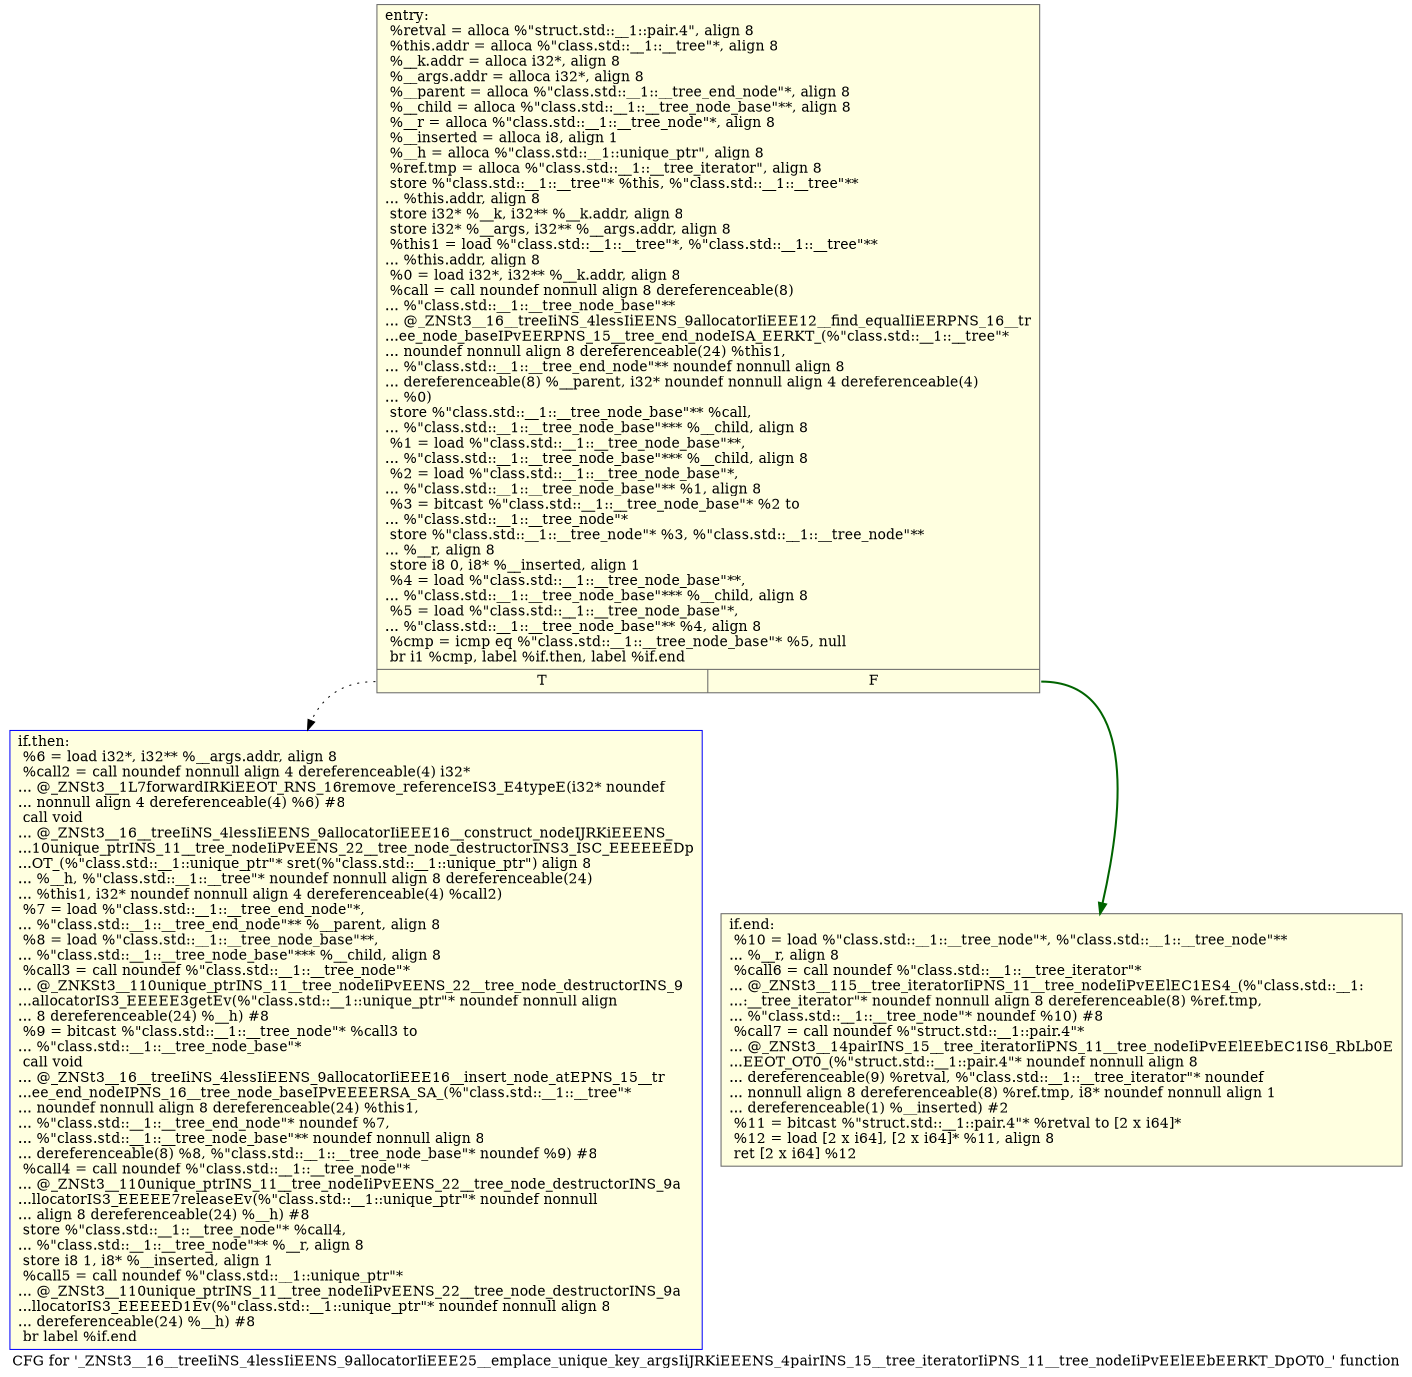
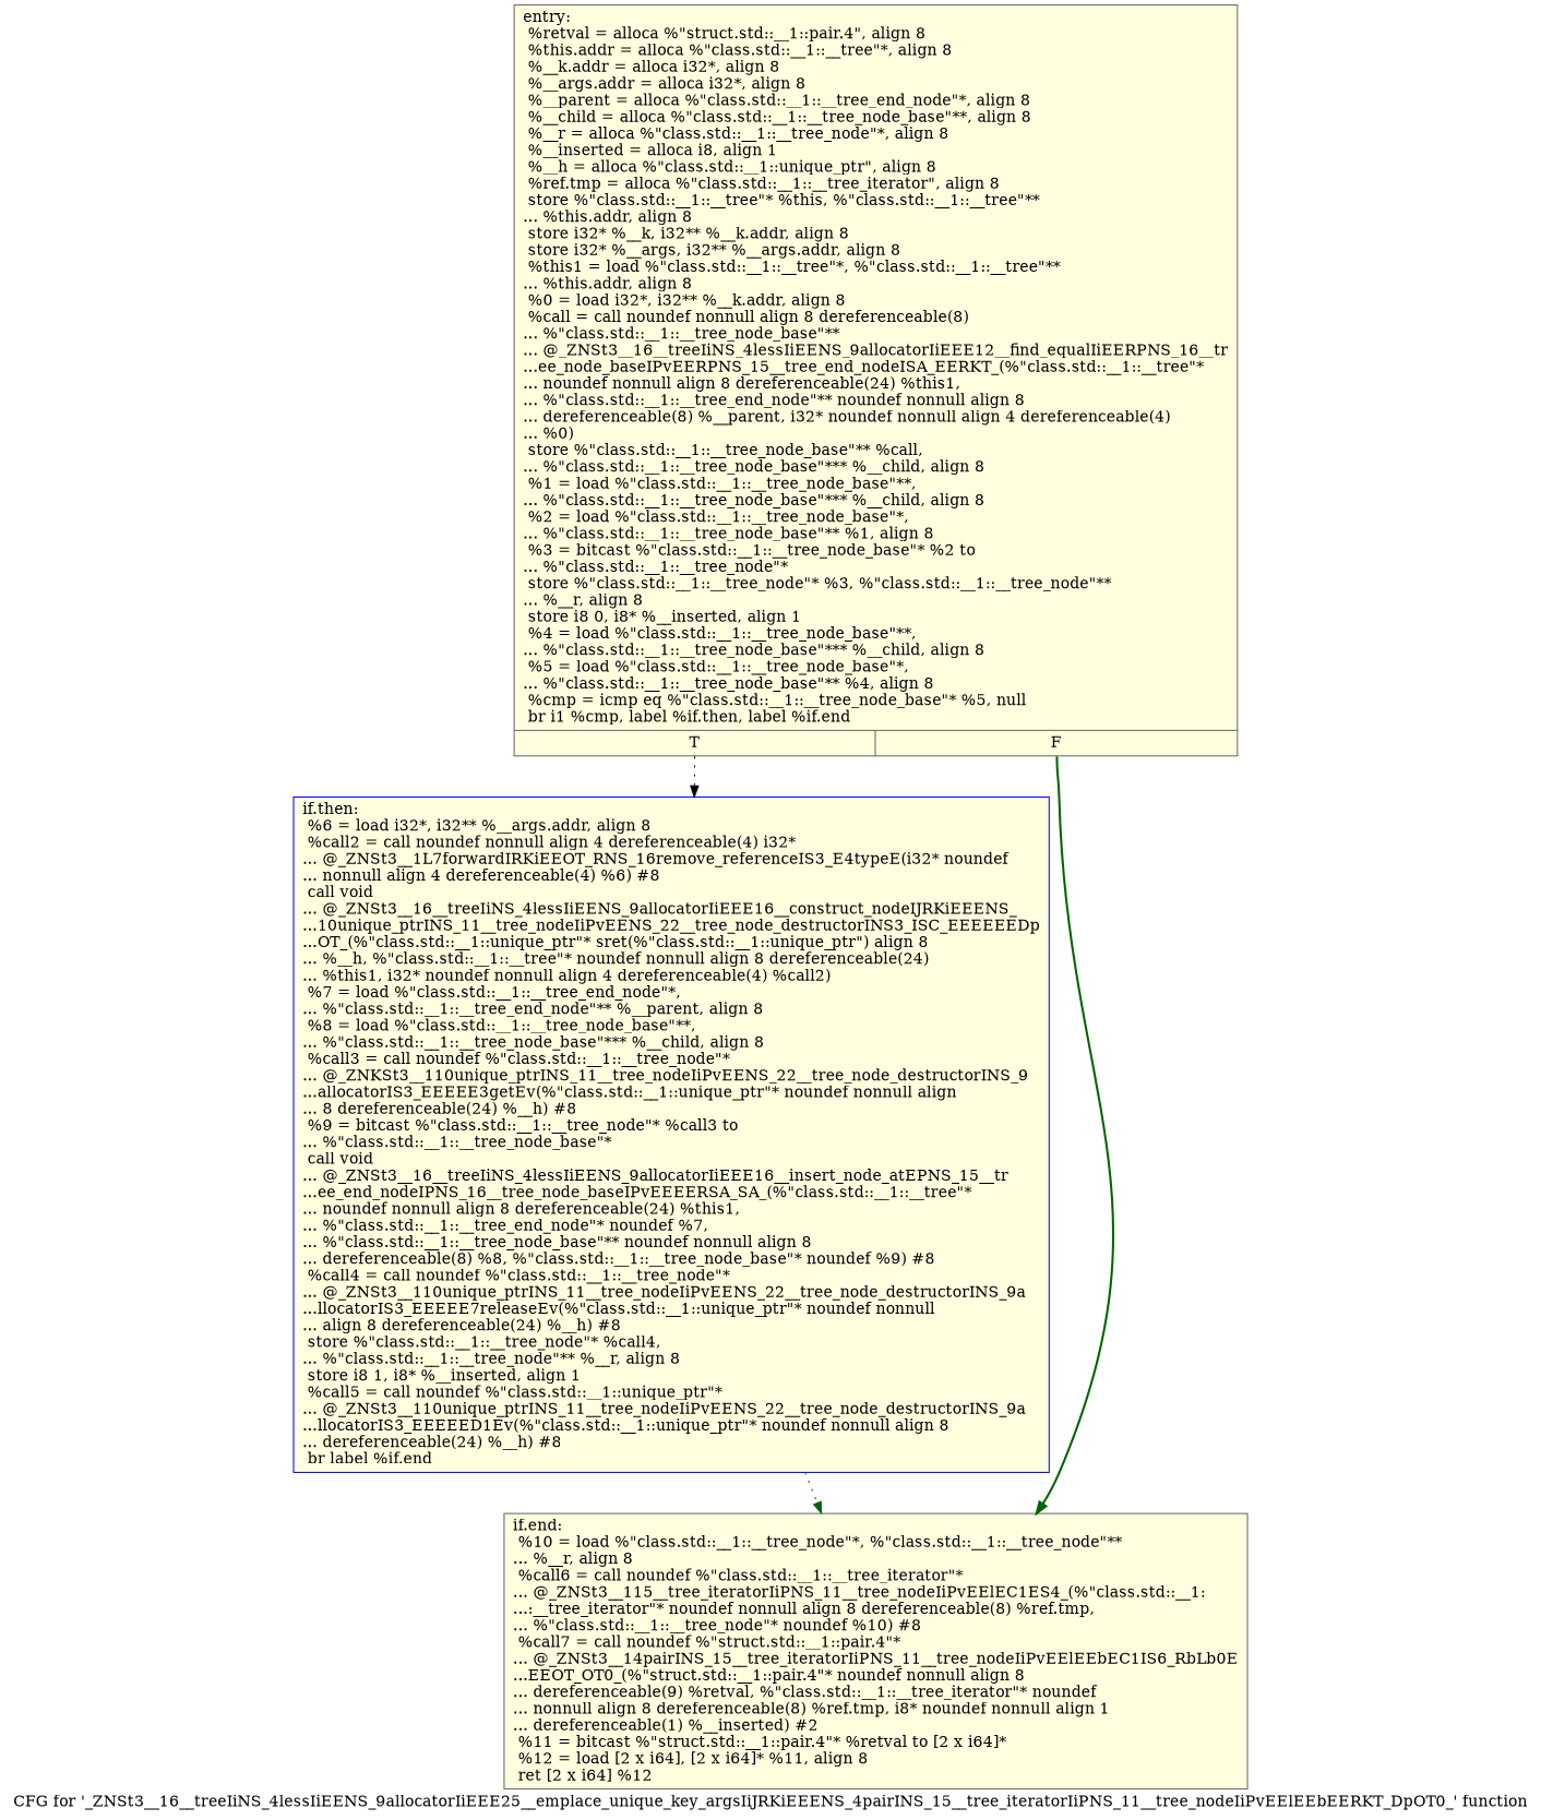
  digraph {
    label="CFG for '_ZNSt3__16__treeIiNS_4lessIiEENS_9allocatorIiEEE25__emplace_unique_key_argsIiJRKiEEENS_4pairINS_15__tree_iteratorIiPNS_11__tree_nodeIiPvEElEEbEERKT_DpOT0_' function"
    node [color=gray40 fillcolor=lightyellow shape=record style=filled]
    edge [color=darkgreen style=dotted]
    n1 [label="{entry:\l  %retval = alloca %\"struct.std::__1::pair.4\", align 8\l  %this.addr = alloca %\"class.std::__1::__tree\"*, align 8\l  %__k.addr = alloca i32*, align 8\l  %__args.addr = alloca i32*, align 8\l  %__parent = alloca %\"class.std::__1::__tree_end_node\"*, align 8\l  %__child = alloca %\"class.std::__1::__tree_node_base\"**, align 8\l  %__r = alloca %\"class.std::__1::__tree_node\"*, align 8\l  %__inserted = alloca i8, align 1\l  %__h = alloca %\"class.std::__1::unique_ptr\", align 8\l  %ref.tmp = alloca %\"class.std::__1::__tree_iterator\", align 8\l  store %\"class.std::__1::__tree\"* %this, %\"class.std::__1::__tree\"**\l... %this.addr, align 8\l  store i32* %__k, i32** %__k.addr, align 8\l  store i32* %__args, i32** %__args.addr, align 8\l  %this1 = load %\"class.std::__1::__tree\"*, %\"class.std::__1::__tree\"**\l... %this.addr, align 8\l  %0 = load i32*, i32** %__k.addr, align 8\l  %call = call noundef nonnull align 8 dereferenceable(8)\l... %\"class.std::__1::__tree_node_base\"**\l... @_ZNSt3__16__treeIiNS_4lessIiEENS_9allocatorIiEEE12__find_equalIiEERPNS_16__tr\l...ee_node_baseIPvEERPNS_15__tree_end_nodeISA_EERKT_(%\"class.std::__1::__tree\"*\l... noundef nonnull align 8 dereferenceable(24) %this1,\l... %\"class.std::__1::__tree_end_node\"** noundef nonnull align 8\l... dereferenceable(8) %__parent, i32* noundef nonnull align 4 dereferenceable(4)\l... %0)\l  store %\"class.std::__1::__tree_node_base\"** %call,\l... %\"class.std::__1::__tree_node_base\"*** %__child, align 8\l  %1 = load %\"class.std::__1::__tree_node_base\"**,\l... %\"class.std::__1::__tree_node_base\"*** %__child, align 8\l  %2 = load %\"class.std::__1::__tree_node_base\"*,\l... %\"class.std::__1::__tree_node_base\"** %1, align 8\l  %3 = bitcast %\"class.std::__1::__tree_node_base\"* %2 to\l... %\"class.std::__1::__tree_node\"*\l  store %\"class.std::__1::__tree_node\"* %3, %\"class.std::__1::__tree_node\"**\l... %__r, align 8\l  store i8 0, i8* %__inserted, align 1\l  %4 = load %\"class.std::__1::__tree_node_base\"**,\l... %\"class.std::__1::__tree_node_base\"*** %__child, align 8\l  %5 = load %\"class.std::__1::__tree_node_base\"*,\l... %\"class.std::__1::__tree_node_base\"** %4, align 8\l  %cmp = icmp eq %\"class.std::__1::__tree_node_base\"* %5, null\l  br i1 %cmp, label %if.then, label %if.end\l|{<s0>T|<s1>F}}"]
    n2 [color=blue label="{if.then:                                          \l  %6 = load i32*, i32** %__args.addr, align 8\l  %call2 = call noundef nonnull align 4 dereferenceable(4) i32*\l... @_ZNSt3__1L7forwardIRKiEEOT_RNS_16remove_referenceIS3_E4typeE(i32* noundef\l... nonnull align 4 dereferenceable(4) %6) #8\l  call void\l... @_ZNSt3__16__treeIiNS_4lessIiEENS_9allocatorIiEEE16__construct_nodeIJRKiEEENS_\l...10unique_ptrINS_11__tree_nodeIiPvEENS_22__tree_node_destructorINS3_ISC_EEEEEEDp\l...OT_(%\"class.std::__1::unique_ptr\"* sret(%\"class.std::__1::unique_ptr\") align 8\l... %__h, %\"class.std::__1::__tree\"* noundef nonnull align 8 dereferenceable(24)\l... %this1, i32* noundef nonnull align 4 dereferenceable(4) %call2)\l  %7 = load %\"class.std::__1::__tree_end_node\"*,\l... %\"class.std::__1::__tree_end_node\"** %__parent, align 8\l  %8 = load %\"class.std::__1::__tree_node_base\"**,\l... %\"class.std::__1::__tree_node_base\"*** %__child, align 8\l  %call3 = call noundef %\"class.std::__1::__tree_node\"*\l... @_ZNKSt3__110unique_ptrINS_11__tree_nodeIiPvEENS_22__tree_node_destructorINS_9\l...allocatorIS3_EEEEE3getEv(%\"class.std::__1::unique_ptr\"* noundef nonnull align\l... 8 dereferenceable(24) %__h) #8\l  %9 = bitcast %\"class.std::__1::__tree_node\"* %call3 to\l... %\"class.std::__1::__tree_node_base\"*\l  call void\l... @_ZNSt3__16__treeIiNS_4lessIiEENS_9allocatorIiEEE16__insert_node_atEPNS_15__tr\l...ee_end_nodeIPNS_16__tree_node_baseIPvEEEERSA_SA_(%\"class.std::__1::__tree\"*\l... noundef nonnull align 8 dereferenceable(24) %this1,\l... %\"class.std::__1::__tree_end_node\"* noundef %7,\l... %\"class.std::__1::__tree_node_base\"** noundef nonnull align 8\l... dereferenceable(8) %8, %\"class.std::__1::__tree_node_base\"* noundef %9) #8\l  %call4 = call noundef %\"class.std::__1::__tree_node\"*\l... @_ZNSt3__110unique_ptrINS_11__tree_nodeIiPvEENS_22__tree_node_destructorINS_9a\l...llocatorIS3_EEEEE7releaseEv(%\"class.std::__1::unique_ptr\"* noundef nonnull\l... align 8 dereferenceable(24) %__h) #8\l  store %\"class.std::__1::__tree_node\"* %call4,\l... %\"class.std::__1::__tree_node\"** %__r, align 8\l  store i8 1, i8* %__inserted, align 1\l  %call5 = call noundef %\"class.std::__1::unique_ptr\"*\l... @_ZNSt3__110unique_ptrINS_11__tree_nodeIiPvEENS_22__tree_node_destructorINS_9a\l...llocatorIS3_EEEEED1Ev(%\"class.std::__1::unique_ptr\"* noundef nonnull align 8\l... dereferenceable(24) %__h) #8\l  br label %if.end\l}"]
    n3 [label="{if.end:                                           \l  %10 = load %\"class.std::__1::__tree_node\"*, %\"class.std::__1::__tree_node\"**\l... %__r, align 8\l  %call6 = call noundef %\"class.std::__1::__tree_iterator\"*\l... @_ZNSt3__115__tree_iteratorIiPNS_11__tree_nodeIiPvEElEC1ES4_(%\"class.std::__1:\l...:__tree_iterator\"* noundef nonnull align 8 dereferenceable(8) %ref.tmp,\l... %\"class.std::__1::__tree_node\"* noundef %10) #8\l  %call7 = call noundef %\"struct.std::__1::pair.4\"*\l... @_ZNSt3__14pairINS_15__tree_iteratorIiPNS_11__tree_nodeIiPvEElEEbEC1IS6_RbLb0E\l...EEOT_OT0_(%\"struct.std::__1::pair.4\"* noundef nonnull align 8\l... dereferenceable(9) %retval, %\"class.std::__1::__tree_iterator\"* noundef\l... nonnull align 8 dereferenceable(8) %ref.tmp, i8* noundef nonnull align 1\l... dereferenceable(1) %__inserted) #2\l  %11 = bitcast %\"struct.std::__1::pair.4\"* %retval to [2 x i64]*\l  %12 = load [2 x i64], [2 x i64]* %11, align 8\l  ret [2 x i64] %12\l}"]
    n1 -> n2 [color=black tailport=s0]
    n1 -> n3 [style=bold tailport=s1]
+   n2 -> n3
  }
